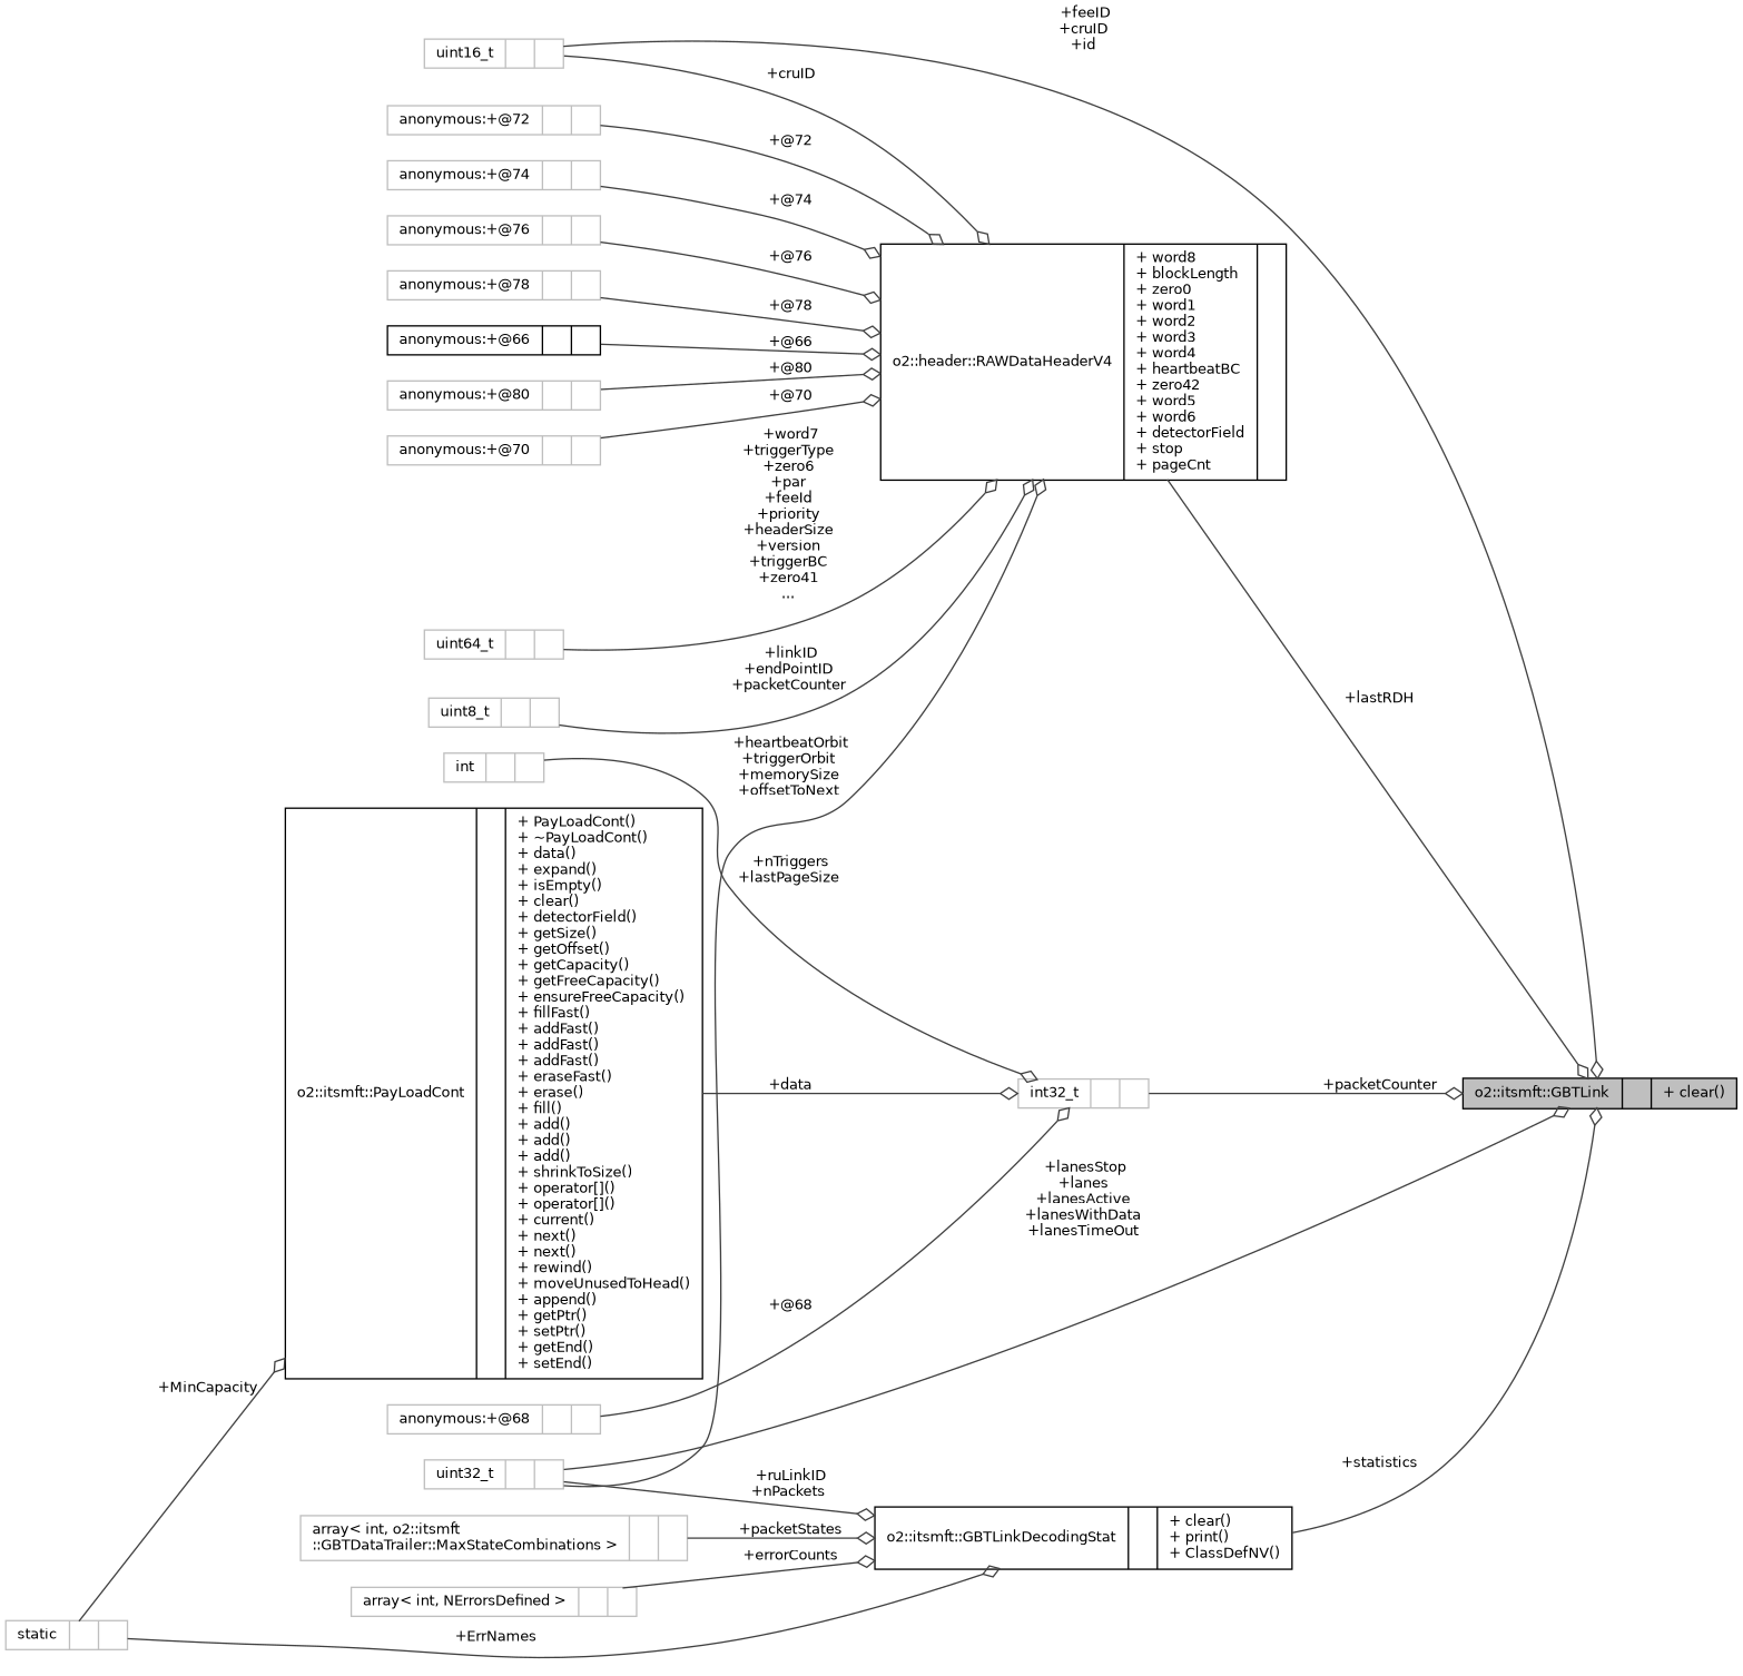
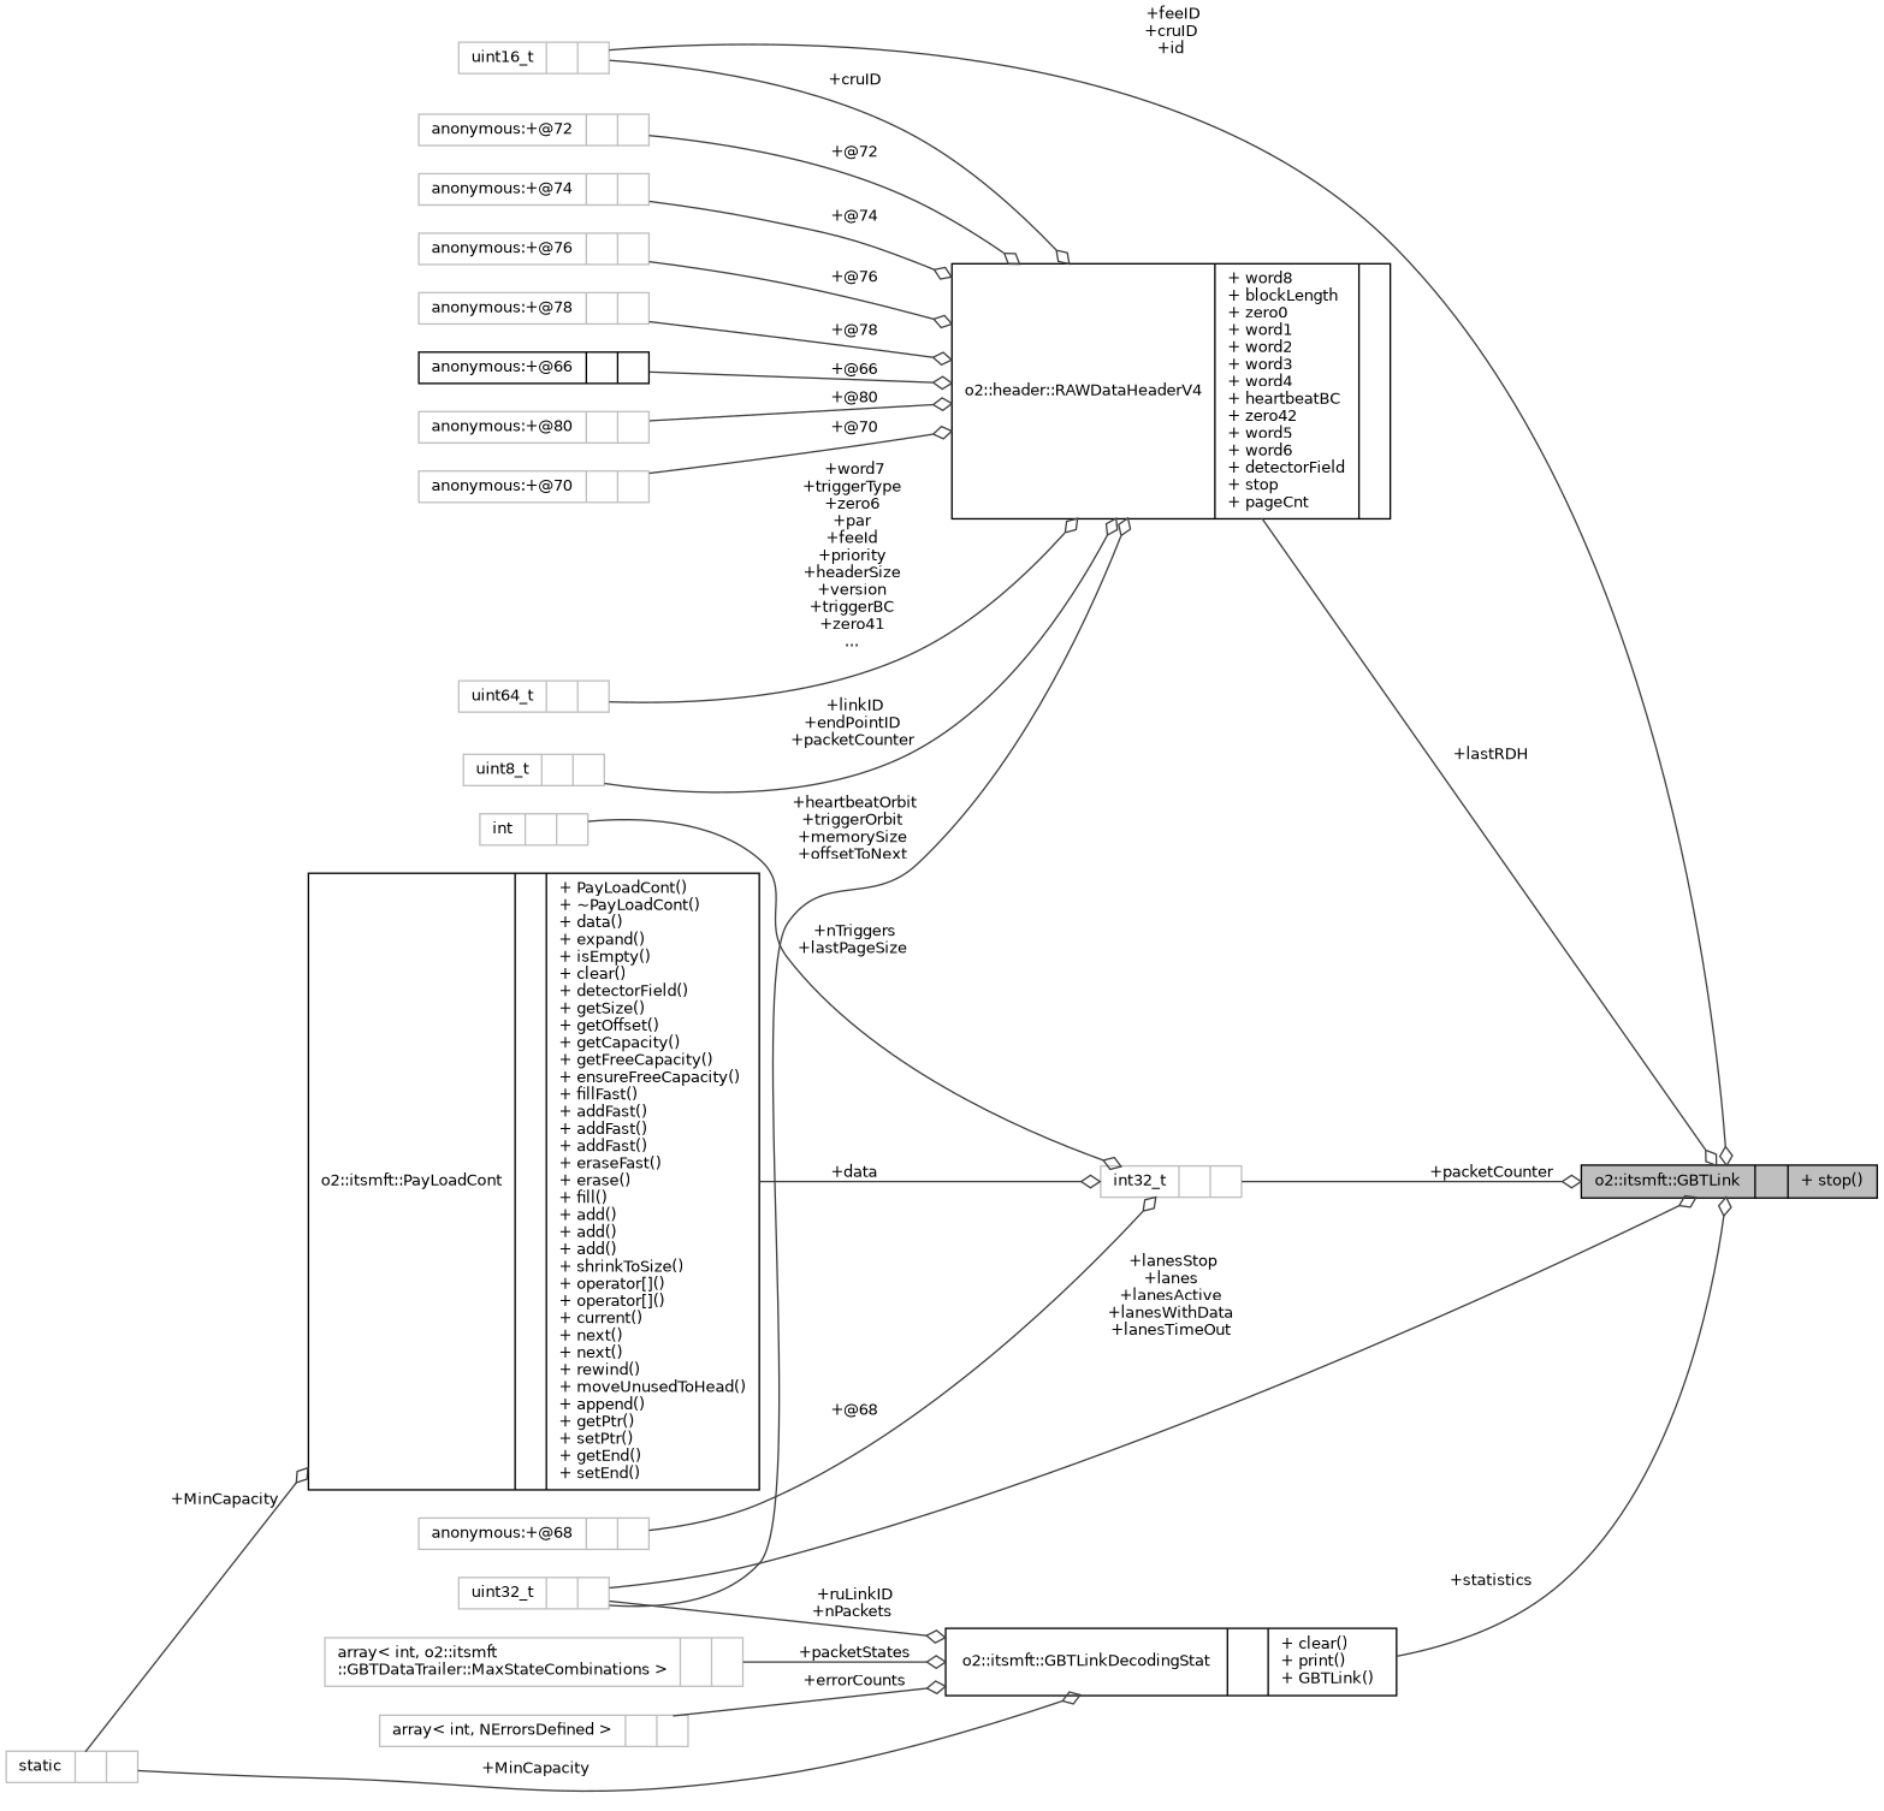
  digraph {
    rankdir=LR
    node [color=grey75 fontname=Helvetica fontsize=10 shape=record]
    edge [arrowhead=odiamond color=grey25 fontname=Helvetica fontsize=10 labelfontname=Helvetica labelfontsize=10 style=solid]
-   n1 [color=black fillcolor=grey75 fontcolor=black height=0.2 label="{o2::itsmft::GBTLink\n||+ clear()\l}" style=filled width=0.4]
+   n1 [color=black fillcolor=grey75 fontcolor=black height=0.2 label="{o2::itsmft::GBTLink\n||+ stop()\l}" style=filled width=0.4]
    n2 [height=0.2 label="{uint16_t\n||}" width=0.4]
    n3 [color=black height=0.2 label="{o2::header::RAWDataHeaderV4\n|+ word8\l+ blockLength\l+ zero0\l+ word1\l+ word2\l+ word3\l+ word4\l+ heartbeatBC\l+ zero42\l+ word5\l+ word6\l+ detectorField\l+ stop\l+ pageCnt\l|}" width=0.4]
    n4 [height=0.2 label="{int32_t\n||}" width=0.4]
    n5 [height=0.2 label="{uint32_t\n||}" width=0.4]
-   n6 [color=black height=0.2 label="{o2::itsmft::GBTLinkDecodingStat\n||+ clear()\l+ print()\l+ ClassDefNV()\l}" width=0.4]
+   n6 [color=black height=0.2 label="{o2::itsmft::GBTLinkDecodingStat\n||+ clear()\l+ print()\l+ GBTLink()\l}" width=0.4]
    n7 [height=0.2 label="{int\n||}" width=0.4]
    n8 [height=0.2 label="{array\< int, o2::itsmft\l::GBTDataTrailer::MaxStateCombinations \>\n||}" width=0.4]
    n9 [height=0.2 label="{array\< int, NErrorsDefined \>\n||}" width=0.4]
    n10 [height=0.2 label="{static\n||}" width=0.4]
    n11 [color=black height=0.2 label="{o2::itsmft::PayLoadCont\n||+ PayLoadCont()\l+ ~PayLoadCont()\l+ data()\l+ expand()\l+ isEmpty()\l+ clear()\l+ detectorField()\l+ getSize()\l+ getOffset()\l+ getCapacity()\l+ getFreeCapacity()\l+ ensureFreeCapacity()\l+ fillFast()\l+ addFast()\l+ addFast()\l+ addFast()\l+ eraseFast()\l+ erase()\l+ fill()\l+ add()\l+ add()\l+ add()\l+ shrinkToSize()\l+ operator[]()\l+ operator[]()\l+ current()\l+ next()\l+ next()\l+ rewind()\l+ moveUnusedToHead()\l+ append()\l+ getPtr()\l+ setPtr()\l+ getEnd()\l+ setEnd()\l}" width=0.4]
    n12 [height=0.2 label="{anonymous:+@68\n||}" width=0.4]
    n13 [height=0.2 label="{anonymous:+@70\n||}" width=0.4]
    n14 [height=0.2 label="{uint64_t\n||}" width=0.4]
    n15 [height=0.2 label="{uint8_t\n||}" width=0.4]
    n16 [height=0.2 label="{anonymous:+@72\n||}" width=0.4]
    n17 [height=0.2 label="{anonymous:+@74\n||}" width=0.4]
    n18 [height=0.2 label="{anonymous:+@76\n||}" width=0.4]
    n19 [height=0.2 label="{anonymous:+@78\n||}" width=0.4]
    n20 [color=black height=0.2 label="{anonymous:+@66\n||}" width=0.4]
    n21 [height=0.2 label="{anonymous:+@80\n||}" width=0.4]
    n2 -> n1 [label=" +feeID\n+cruID\n+id"]
    n2 -> n3 [label=" +cruID"]
    n3 -> n1 [label=" +lastRDH"]
    n4 -> n1 [label=" +packetCounter"]
    n5 -> n1 [label=" +lanesStop\n+lanes\n+lanesActive\n+lanesWithData\n+lanesTimeOut"]
    n5 -> n3 [label=" +heartbeatOrbit\n+triggerOrbit\n+memorySize\n+offsetToNext"]
    n5 -> n6 [label=" +ruLinkID\n+nPackets"]
    n6 -> n1 [label=" +statistics"]
    n7 -> n4 [label=" +nTriggers\n+lastPageSize"]
    n8 -> n6 [label=" +packetStates"]
    n9 -> n6 [label=" +errorCounts"]
-   n10 -> n6 [label=" +ErrNames"]
+   n10 -> n6 [label=" +MinCapacity"]
    n10 -> n11 [label=" +MinCapacity"]
    n11 -> n4 [label=" +data"]
    n12 -> n4 [label=" +@68"]
    n13 -> n3 [label=" +@70"]
    n14 -> n3 [label=" +word7\n+triggerType\n+zero6\n+par\n+feeId\n+priority\n+headerSize\n+version\n+triggerBC\n+zero41\n..."]
    n15 -> n3 [label=" +linkID\n+endPointID\n+packetCounter"]
    n16 -> n3 [label=" +@72"]
    n17 -> n3 [label=" +@74"]
    n18 -> n3 [label=" +@76"]
    n19 -> n3 [label=" +@78"]
    n20 -> n3 [label=" +@66"]
    n21 -> n3 [label=" +@80"]
  }
